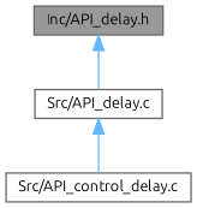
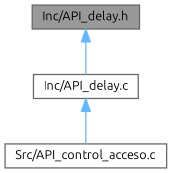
  digraph {
    fontname=Ubuntu
    node [color=grey40 fillcolor=white fontname=Ubuntu fontsize=10 shape=box style=filled]
    edge [color=steelblue1 dir=back fontname=Ubuntu fontsize=10 labelfontname=Helvetica labelfontsize=10 style=solid]
    n1 [color=gray40 fillcolor=grey60 fontcolor=black height=0.2 label="Inc/API_delay.h" width=0.4]
-   n2 [height=0.2 label="Src/API_delay.c" width=0.4]
-   n3 [height=0.2 label="Src/API_control_delay.c" width=0.4]
+   n2 [height=0.2 label="Inc/API_delay.c" width=0.4]
+   n3 [height=0.2 label="Src/API_control_acceso.c" width=0.4]
    n1 -> n2
    n2 -> n3
  }
